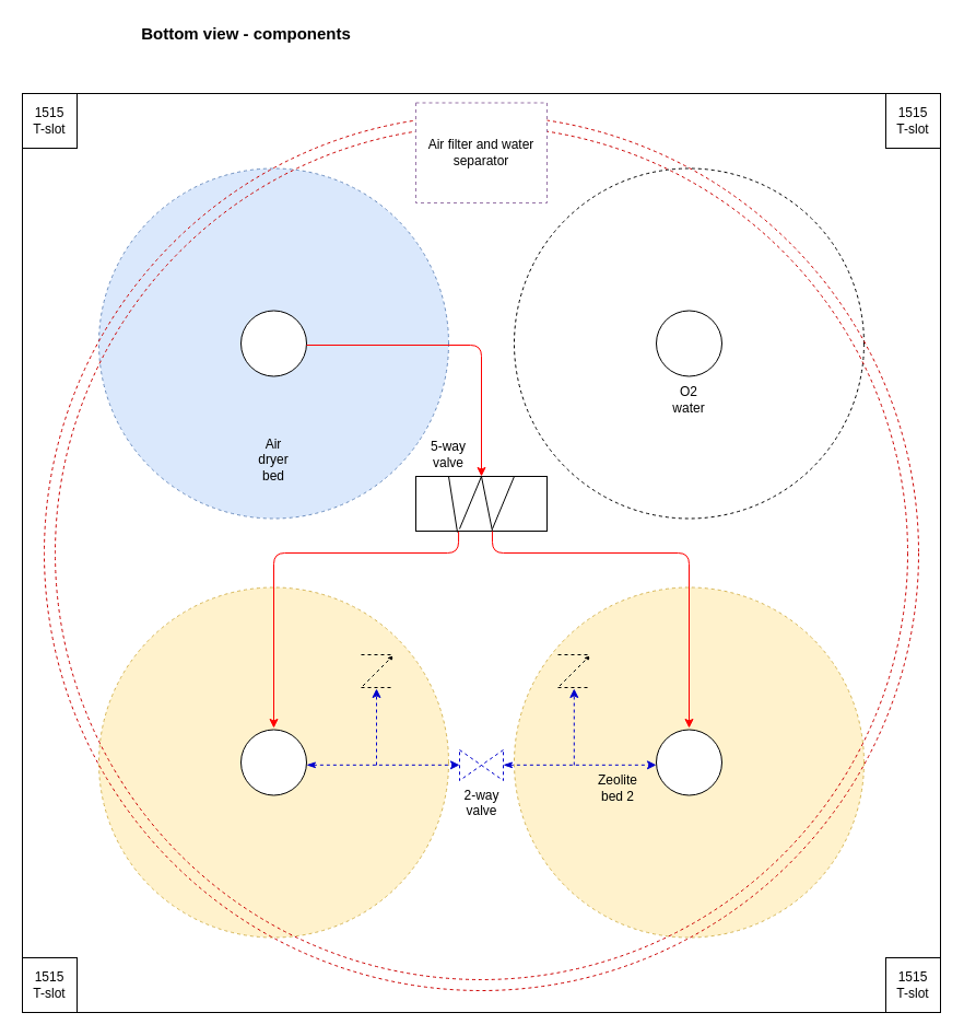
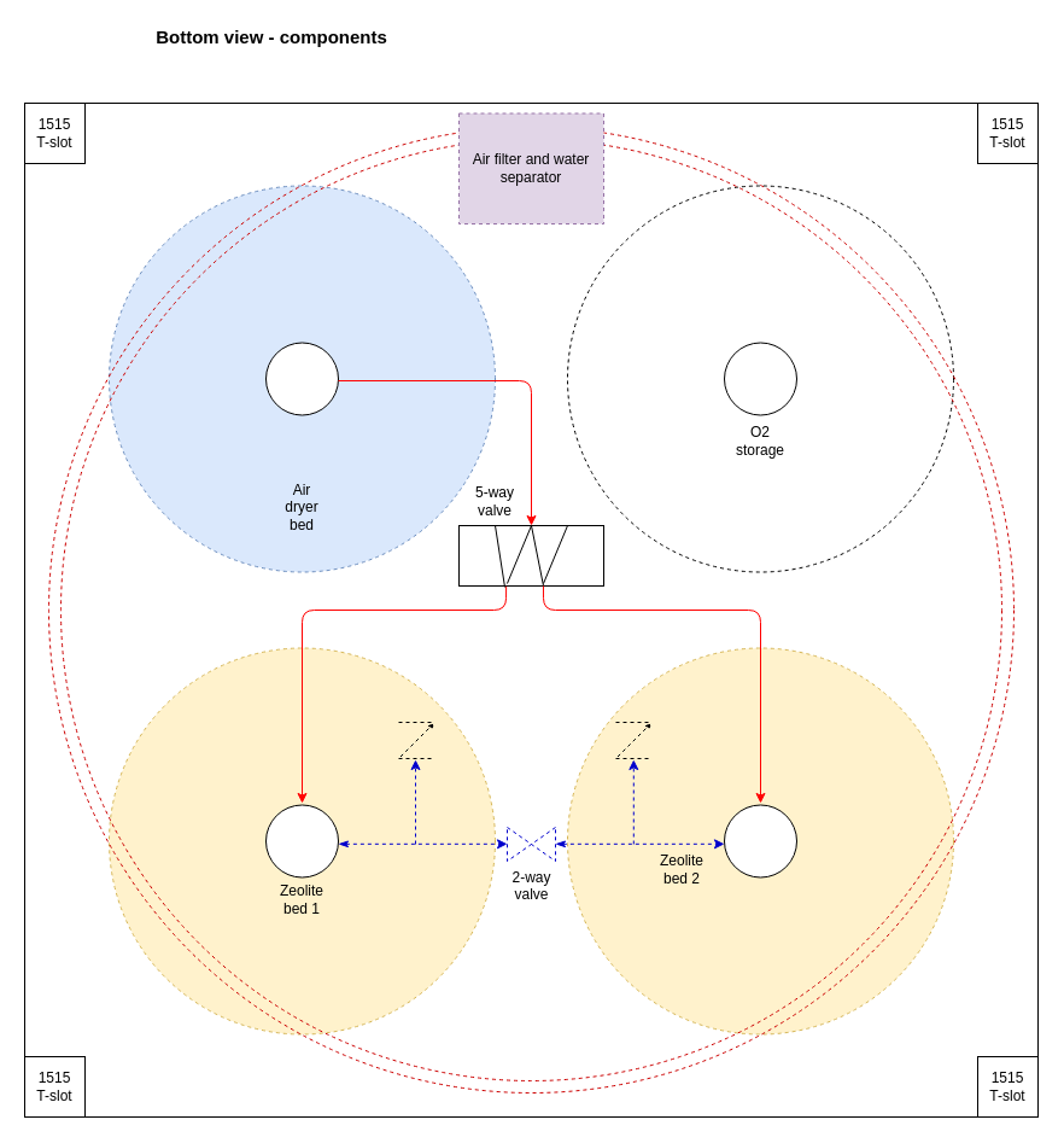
  <mxCell id="0" />
  <mxCell id="1" parent="0" />
  <mxCell id="2" value="" style="group;connectable=0;" parent="1" vertex="1" connectable="0"><mxGeometry x="20" y="85" width="840" height="840" as="geometry" /></mxCell>
  <mxCell id="3" value="" style="rounded=0;whiteSpace=wrap;html=1;points=[]" parent="2" vertex="1"><mxGeometry width="840" height="840" as="geometry" /></mxCell>
  <mxCell id="4" value="" style="ellipse;whiteSpace=wrap;html=1;aspect=fixed;dashed=1;fillColor=#dae8fc;strokeColor=#6c8ebf;" parent="2" vertex="1"><mxGeometry x="70" y="68.5" width="320" height="320" as="geometry" /></mxCell>
  <mxCell id="5" value="" style="ellipse;whiteSpace=wrap;html=1;aspect=fixed;dashed=1;" parent="2" vertex="1"><mxGeometry x="450" y="68.5" width="320" height="320" as="geometry" /></mxCell>
  <mxCell id="6" value="" style="ellipse;whiteSpace=wrap;html=1;aspect=fixed;dashed=1;fillColor=#fff2cc;strokeColor=#d6b656;" parent="2" vertex="1"><mxGeometry x="70" y="451.5" width="320" height="320" as="geometry" /></mxCell>
  <mxCell id="7" value="" style="ellipse;whiteSpace=wrap;html=1;aspect=fixed;dashed=1;fillColor=#fff2cc;strokeColor=#d6b656;" parent="2" vertex="1"><mxGeometry x="450" y="451.5" width="320" height="320" as="geometry" /></mxCell>
  <mxCell id="8" value="" style="ellipse;whiteSpace=wrap;html=1;aspect=fixed;" parent="2" vertex="1"><mxGeometry x="200" y="198.5" width="60" height="60" as="geometry" /></mxCell>
  <mxCell id="9" value="" style="ellipse;whiteSpace=wrap;html=1;aspect=fixed;" parent="2" vertex="1"><mxGeometry x="580" y="198.5" width="60" height="60" as="geometry" /></mxCell>
  <mxCell id="10" value="" style="ellipse;whiteSpace=wrap;html=1;aspect=fixed;" parent="2" vertex="1"><mxGeometry x="200" y="581.5" width="60" height="60" as="geometry" /></mxCell>
  <mxCell id="11" value="" style="ellipse;whiteSpace=wrap;html=1;aspect=fixed;" parent="2" vertex="1"><mxGeometry x="580" y="581.5" width="60" height="60" as="geometry" /></mxCell>
  <mxCell id="12" value="" style="group;points=[];connectable=0;dashed=1;" parent="1" vertex="1" connectable="0"><mxGeometry x="40" y="105" width="800" height="800" as="geometry" /></mxCell>
  <mxCell id="13" value="" style="ellipse;whiteSpace=wrap;html=1;aspect=fixed;fillColor=none;strokeColor=#CC0000;strokeWidth=1;perimeterSpacing=0;points=[];dashed=1;" parent="12" vertex="1"><mxGeometry width="800" height="800" as="geometry" /></mxCell>
  <mxCell id="14" value="" style="ellipse;whiteSpace=wrap;html=1;aspect=fixed;fillColor=none;strokeColor=#CC0000;strokeWidth=1;perimeterSpacing=0;connectable=0;dashed=1;" parent="12" vertex="1"><mxGeometry x="10" y="10" width="780" height="780" as="geometry" /></mxCell>
- <mxCell id="15" value="O2 water" style="text;html=1;strokeColor=none;fillColor=none;align=center;verticalAlign=middle;whiteSpace=wrap;rounded=0;" parent="12" vertex="1"><mxGeometry x="570" y="250" width="40" height="20" as="geometry" /></mxCell>
+ <mxCell id="15" value="O2 storage" style="text;html=1;strokeColor=none;fillColor=none;align=center;verticalAlign=middle;whiteSpace=wrap;rounded=0;" parent="12" vertex="1"><mxGeometry x="570" y="250" width="40" height="20" as="geometry" /></mxCell>
  <mxCell id="16" value="Air dryer bed" style="text;html=1;strokeColor=none;fillColor=none;align=center;verticalAlign=middle;whiteSpace=wrap;rounded=0;" parent="12" vertex="1"><mxGeometry x="190" y="305" width="40" height="20" as="geometry" /></mxCell>
  <mxCell id="17" value="Zeolite bed 2" style="text;html=1;strokeColor=none;fillColor=none;align=center;verticalAlign=middle;whiteSpace=wrap;rounded=0;" parent="12" vertex="1"><mxGeometry x="505" y="605" width="40" height="20" as="geometry" /></mxCell>
+ <mxCell id="18" value="Zeolite bed 1" style="text;html=1;strokeColor=none;fillColor=none;align=center;verticalAlign=middle;whiteSpace=wrap;rounded=0;" parent="12" vertex="1"><mxGeometry x="190" y="630" width="40" height="20" as="geometry" /></mxCell>
  <mxCell id="19" value="2-way &lt;br&gt;valve" style="verticalLabelPosition=bottom;align=center;html=1;verticalAlign=top;pointerEvents=1;dashed=1;shape=mxgraph.pid2valves.valve;valveType=gate;strokeColor=#0000CC;strokeWidth=1;fillColor=none;" parent="12" vertex="1"><mxGeometry x="380" y="580" width="40" height="28" as="geometry" /></mxCell>
  <mxCell id="20" value="" style="endArrow=classic;html=1;strokeColor=#0000CC;strokeWidth=1;startArrow=classicThin;startFill=1;dashed=1;" parent="12" edge="1"><mxGeometry width="50" height="50" relative="1" as="geometry"><mxPoint x="240" y="593.8" as="sourcePoint" /><mxPoint x="380" y="593.8" as="targetPoint" /></mxGeometry></mxCell>
  <mxCell id="21" value="" style="endArrow=classic;html=1;strokeColor=#0000CC;strokeWidth=1;startArrow=classicThin;startFill=1;dashed=1;" parent="12" edge="1"><mxGeometry width="50" height="50" relative="1" as="geometry"><mxPoint x="420" y="593.8" as="sourcePoint" /><mxPoint x="560" y="593.8" as="targetPoint" /></mxGeometry></mxCell>
  <mxCell id="22" value="" style="verticalLabelPosition=bottom;align=center;html=1;verticalAlign=top;pointerEvents=1;dashed=1;shape=mxgraph.pid2valves.valve;valveType=check;fontFamily=Helvetica;fontSize=12;fontColor=#000000;strokeColor=#000000;fillColor=#ffffff;rotation=-90;" parent="12" vertex="1"><mxGeometry x="290" y="493" width="30" height="30" as="geometry" /></mxCell>
  <mxCell id="23" value="" style="verticalLabelPosition=bottom;align=center;html=1;verticalAlign=top;pointerEvents=1;dashed=1;shape=mxgraph.pid2valves.valve;valveType=check;fontFamily=Helvetica;fontSize=12;fontColor=#000000;strokeColor=#000000;fillColor=#ffffff;rotation=-90;" parent="12" vertex="1"><mxGeometry x="470" y="493" width="30" height="30" as="geometry" /></mxCell>
  <mxCell id="24" value="" style="endArrow=classic;html=1;strokeColor=#0000CC;strokeWidth=1;dashed=1;" parent="12" edge="1"><mxGeometry width="50" height="50" relative="1" as="geometry"><mxPoint x="304" y="594" as="sourcePoint" /><mxPoint x="304" y="524" as="targetPoint" /></mxGeometry></mxCell>
  <mxCell id="25" value="" style="endArrow=classic;html=1;strokeColor=#0000CC;strokeWidth=1;dashed=1;" parent="12" edge="1"><mxGeometry width="50" height="50" relative="1" as="geometry"><mxPoint x="484.8" y="594" as="sourcePoint" /><mxPoint x="484.8" y="524" as="targetPoint" /></mxGeometry></mxCell>
  <mxCell id="26" value="" style="rounded=0;whiteSpace=wrap;html=1;fillColor=none;rotation=-180;" parent="12" vertex="1"><mxGeometry x="340" y="330" width="120" height="50" as="geometry" /></mxCell>
  <mxCell id="27" value="" style="endArrow=none;html=1;entryX=0.667;entryY=0.04;entryDx=0;entryDy=0;entryPerimeter=0;exitX=0.5;exitY=1;exitDx=0;exitDy=0;" parent="12" source="26" target="26" edge="1"><mxGeometry width="50" height="50" relative="1" as="geometry"><mxPoint x="140" y="-280" as="sourcePoint" /><mxPoint x="90" y="-230" as="targetPoint" /></mxGeometry></mxCell>
  <mxCell id="28" value="" style="endArrow=classic;html=1;strokeColor=#FF0000;strokeWidth=1;exitX=0.417;exitY=0.01;exitDx=0;exitDy=0;exitPerimeter=0;" parent="12" source="26" edge="1"><mxGeometry width="50" height="50" relative="1" as="geometry"><mxPoint x="160" y="470" as="sourcePoint" /><mxPoint x="590" y="560.0" as="targetPoint" /><Array as="points"><mxPoint x="410" y="400" /><mxPoint x="590" y="400" /></Array></mxGeometry></mxCell>
  <mxCell id="29" value="" style="endArrow=classic;html=1;strokeColor=#FF0000;strokeWidth=1;exitX=0.674;exitY=-0.007;exitDx=0;exitDy=0;exitPerimeter=0;" parent="12" source="26" edge="1"><mxGeometry width="50" height="50" relative="1" as="geometry"><mxPoint x="160" y="470" as="sourcePoint" /><mxPoint x="210" y="560.0" as="targetPoint" /><Array as="points"><mxPoint x="379" y="400" /><mxPoint x="210" y="400" /></Array></mxGeometry></mxCell>
  <mxCell id="30" value="" style="endArrow=none;html=1;exitX=0.5;exitY=1;exitDx=0;exitDy=0;" parent="12" source="26" edge="1"><mxGeometry width="50" height="50" relative="1" as="geometry"><mxPoint x="140" y="-280" as="sourcePoint" /><mxPoint x="410" y="380.0" as="targetPoint" /></mxGeometry></mxCell>
  <mxCell id="31" value="" style="endArrow=none;html=1;exitX=0.75;exitY=1;exitDx=0;exitDy=0;" parent="12" source="26" edge="1"><mxGeometry width="50" height="50" relative="1" as="geometry"><mxPoint x="140" y="-280" as="sourcePoint" /><mxPoint x="378" y="381" as="targetPoint" /></mxGeometry></mxCell>
  <mxCell id="32" value="" style="group;rotation=-180;" parent="12" vertex="1" connectable="0"><mxGeometry x="340" y="330" width="120" height="51" as="geometry" /></mxCell>
  <mxCell id="33" value="" style="endArrow=none;html=1;entryX=0.667;entryY=0.04;entryDx=0;entryDy=0;entryPerimeter=0;exitX=0.5;exitY=1;exitDx=0;exitDy=0;" parent="32" edge="1"><mxGeometry width="50" height="50" relative="1" as="geometry"><mxPoint x="90" as="sourcePoint" /><mxPoint x="70" y="48" as="targetPoint" /></mxGeometry></mxCell>
  <mxCell id="34" value="5-way valve" style="text;html=1;strokeColor=none;fillColor=none;align=center;verticalAlign=middle;whiteSpace=wrap;rounded=0;" vertex="1" parent="12"><mxGeometry x="350" y="300" width="40" height="20" as="geometry" /></mxCell>
  <mxCell id="35" value="Bottom view - components" style="text;html=1;strokeColor=none;fillColor=none;align=center;verticalAlign=middle;whiteSpace=wrap;rounded=0;dashed=1;fontStyle=1;fontSize=15;" parent="1" vertex="1"><mxGeometry x="95" y="20" width="260" height="20" as="geometry" /></mxCell>
  <mxCell id="36" value="" style="endArrow=classic;html=1;strokeColor=#FF0000;strokeWidth=1;entryX=0.5;entryY=1;entryDx=0;entryDy=0;" parent="1" target="26" edge="1"><mxGeometry width="50" height="50" relative="1" as="geometry"><mxPoint x="280" y="315" as="sourcePoint" /><mxPoint x="950" y="395" as="targetPoint" /><Array as="points"><mxPoint x="440" y="315" /></Array></mxGeometry></mxCell>
- <mxCell id="37" value="Air filter and water separator" style="rounded=0;whiteSpace=wrap;html=1;strokeColor=#9673a6;strokeWidth=1;fillColor=#ffffff;dashed=1;" parent="1" vertex="1"><mxGeometry x="380" y="93.5" width="120" height="91.5" as="geometry" /></mxCell>
+ <mxCell id="37" value="Air filter and water separator" style="rounded=0;whiteSpace=wrap;html=1;strokeColor=#9673a6;strokeWidth=1;fillColor=#e1d5e7;dashed=1;" parent="1" vertex="1"><mxGeometry x="380" y="93.5" width="120" height="91.5" as="geometry" /></mxCell>
  <mxCell id="38" value="" style="rounded=0;whiteSpace=wrap;html=1;" parent="1" vertex="1"><mxGeometry x="20" y="85" width="50" height="50" as="geometry" /></mxCell>
  <mxCell id="39" value="" style="rounded=0;whiteSpace=wrap;html=1;" parent="1" vertex="1"><mxGeometry x="810" y="85" width="50" height="50" as="geometry" /></mxCell>
  <mxCell id="40" value="" style="rounded=0;whiteSpace=wrap;html=1;connectable=0;" parent="1" vertex="1"><mxGeometry x="20" y="875" width="50" height="50" as="geometry" /></mxCell>
  <mxCell id="41" value="" style="rounded=0;whiteSpace=wrap;html=1;connectable=0;" parent="1" vertex="1"><mxGeometry x="810" y="875" width="50" height="50" as="geometry" /></mxCell>
  <mxCell id="42" value="1515 T-slot" style="text;html=1;strokeColor=none;fillColor=none;align=center;verticalAlign=middle;whiteSpace=wrap;rounded=0;" vertex="1" parent="1"><mxGeometry x="815" y="890" width="40" height="20" as="geometry" /></mxCell>
  <mxCell id="43" value="1515 T-slot" style="text;html=1;strokeColor=none;fillColor=none;align=center;verticalAlign=middle;whiteSpace=wrap;rounded=0;" vertex="1" parent="1"><mxGeometry x="25" y="890" width="40" height="20" as="geometry" /></mxCell>
  <mxCell id="44" value="1515 T-slot" style="text;html=1;strokeColor=none;fillColor=none;align=center;verticalAlign=middle;whiteSpace=wrap;rounded=0;" vertex="1" parent="1"><mxGeometry x="815" y="100" width="40" height="20" as="geometry" /></mxCell>
  <mxCell id="45" value="1515 T-slot" style="text;html=1;strokeColor=none;fillColor=none;align=center;verticalAlign=middle;whiteSpace=wrap;rounded=0;" vertex="1" parent="1"><mxGeometry x="25" y="100" width="40" height="20" as="geometry" /></mxCell>
